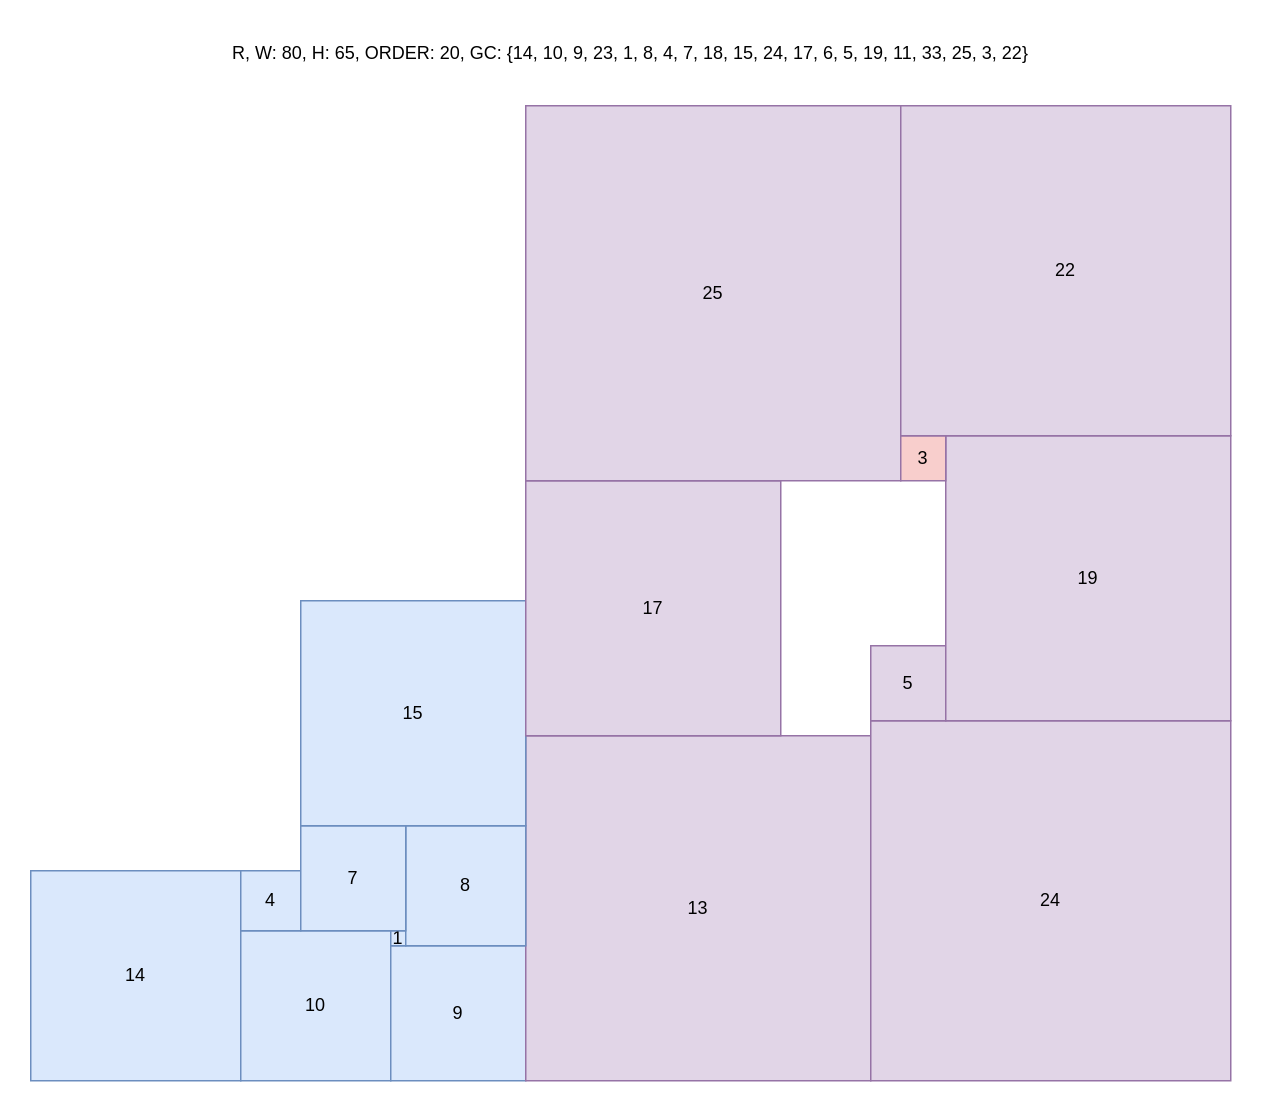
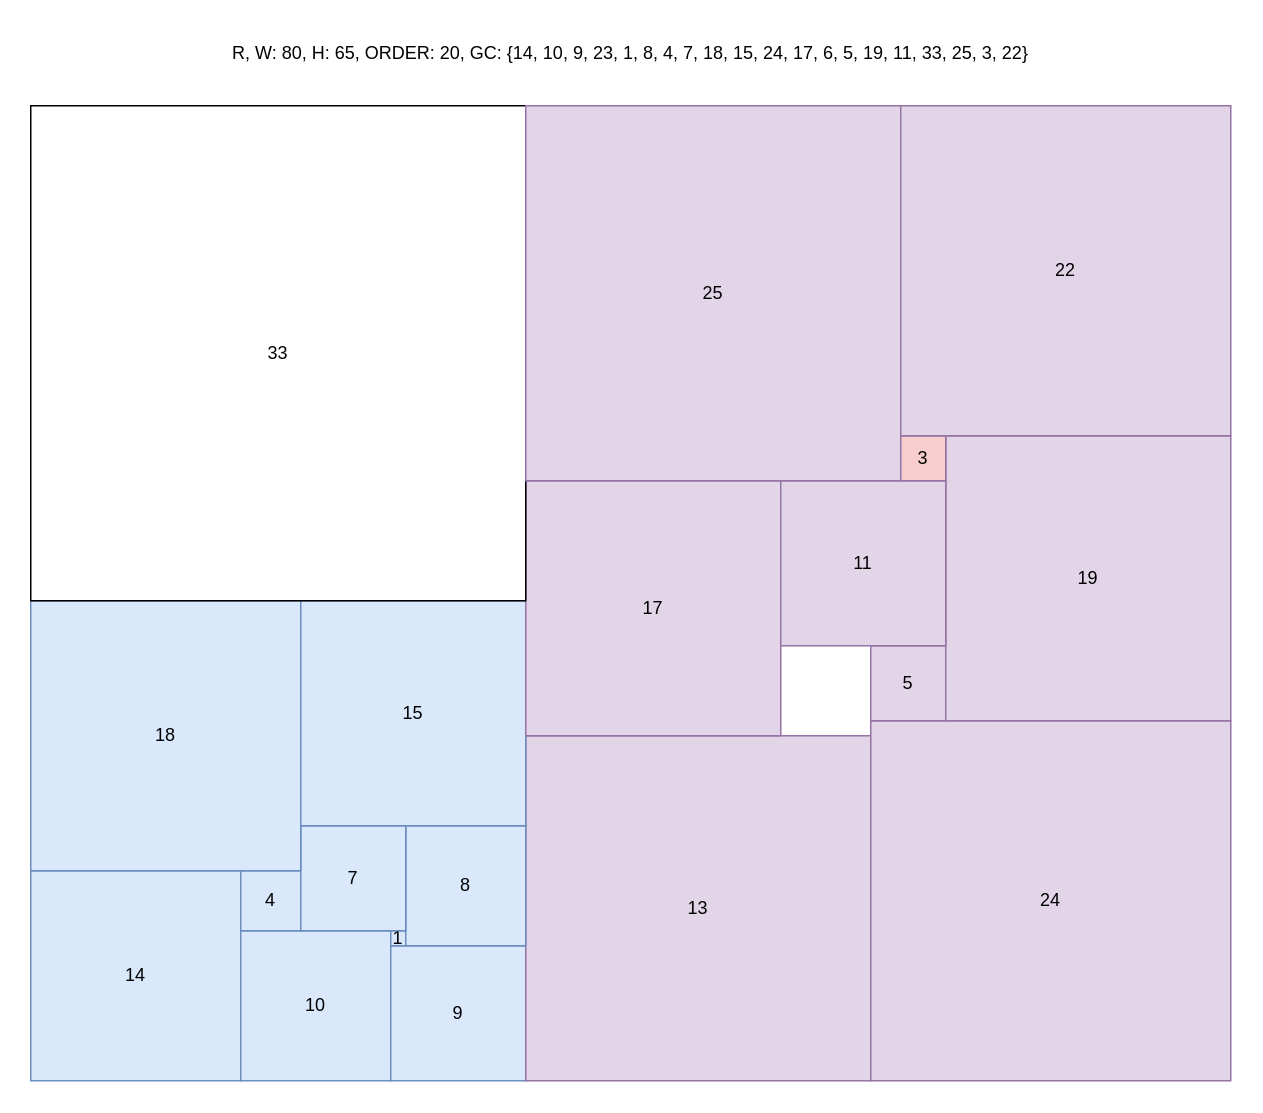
  <mxCell id="0" />
  <mxCell id="1" parent="0" />
  <mxCell id="2" value="R, W: 80, H: 65, ORDER: 20, GC: {14, 10, 9, 23, 1, 8, 4, 7, 18, 15, 24, 17, 6, 5, 19, 11, 33, 25, 3, 22} " style="text;html=1;strokeColor=none;fillColor=none;align=center;verticalAlign=middle;whiteSpace=wrap;rounded=0;" parent="1" vertex="1"><mxGeometry x="20" width="800" height="30" as="geometry" y="20" /></mxCell>
  <mxCell id="3" value="" style="group;flipV=1;" vertex="1" connectable="0" parent="1"><mxGeometry x="20" y="70" width="800" height="650" as="geometry" /></mxCell>
  <mxCell id="4" value="14" style="rounded=0;whiteSpace=wrap;html=1;fillColor=#dae8fc;strokeColor=#6c8ebf;" parent="3" vertex="1"><mxGeometry y="510" width="140" height="140" as="geometry" /></mxCell>
  <mxCell id="5" value="10" style="rounded=0;whiteSpace=wrap;html=1;fillColor=#dae8fc;strokeColor=#6c8ebf;" parent="3" vertex="1"><mxGeometry x="140" y="550" width="100" height="100" as="geometry" /></mxCell>
  <mxCell id="6" value="9" style="rounded=0;whiteSpace=wrap;html=1;fillColor=#dae8fc;strokeColor=#6c8ebf;" parent="3" vertex="1"><mxGeometry x="240" y="560" width="90" height="90" as="geometry" /></mxCell>
  <mxCell id="7" value="13" style="rounded=0;whiteSpace=wrap;html=1;fillColor=#e1d5e7;strokeColor=#9673a6;" parent="3" vertex="1"><mxGeometry x="330" y="420" width="230" height="230" as="geometry" /></mxCell>
  <mxCell id="8" value="1" style="rounded=0;whiteSpace=wrap;html=1;fillColor=#dae8fc;strokeColor=#6c8ebf;" parent="3" vertex="1"><mxGeometry x="240" y="550" width="10" height="10" as="geometry" /></mxCell>
  <mxCell id="9" value="8" style="rounded=0;whiteSpace=wrap;html=1;fillColor=#dae8fc;strokeColor=#6c8ebf;" parent="3" vertex="1"><mxGeometry x="250" y="480" width="80" height="80" as="geometry" /></mxCell>
  <mxCell id="10" value="4" style="rounded=0;whiteSpace=wrap;html=1;fillColor=#dae8fc;strokeColor=#6c8ebf;" parent="3" vertex="1"><mxGeometry x="140" y="510" width="40" height="40" as="geometry" /></mxCell>
  <mxCell id="11" value="7" style="rounded=0;whiteSpace=wrap;html=1;fillColor=#dae8fc;strokeColor=#6c8ebf;" parent="3" vertex="1"><mxGeometry x="180" y="480" width="70" height="70" as="geometry" /></mxCell>
+ <mxCell id="12" value="18" style="rounded=0;whiteSpace=wrap;html=1;fillColor=#dae8fc;strokeColor=#6c8ebf;" parent="3" vertex="1"><mxGeometry y="330" width="180" height="180" as="geometry" /></mxCell>
  <mxCell id="13" value="15" style="rounded=0;whiteSpace=wrap;html=1;fillColor=#dae8fc;strokeColor=#6c8ebf;" parent="3" vertex="1"><mxGeometry x="180" y="330" width="150" height="150" as="geometry" /></mxCell>
  <mxCell id="14" value="24" style="rounded=0;whiteSpace=wrap;html=1;fillColor=#e1d5e7;strokeColor=#9673a6;" parent="3" vertex="1"><mxGeometry x="560" y="410" width="240" height="240" as="geometry" /></mxCell>
  <mxCell id="15" value="17" style="rounded=0;whiteSpace=wrap;html=1;fillColor=#e1d5e7;strokeColor=#9673a6;" parent="3" vertex="1"><mxGeometry x="330" y="250" width="170" height="170" as="geometry" /></mxCell>
  <mxCell id="16" value="5" style="rounded=0;whiteSpace=wrap;html=1;fillColor=#e1d5e7;strokeColor=#9673a6;" parent="3" vertex="1"><mxGeometry x="560" y="360" width="50" height="50" as="geometry" /></mxCell>
  <mxCell id="17" value="19" style="rounded=0;whiteSpace=wrap;html=1;fillColor=#e1d5e7;strokeColor=#9673a6;" parent="3" vertex="1"><mxGeometry x="610" y="220" width="190" height="190" as="geometry" /></mxCell>
+ <mxCell id="18" value="11" style="rounded=0;whiteSpace=wrap;html=1;fillColor=#e1d5e7;strokeColor=#9673a6;" parent="3" vertex="1"><mxGeometry x="500" y="250" width="110" height="110" as="geometry" /></mxCell>
+ <mxCell id="19" value="33" style="rounded=0;whiteSpace=wrap;html=1;" parent="3" vertex="1"><mxGeometry width="330" height="330" as="geometry" /></mxCell>
  <mxCell id="20" value="25" style="rounded=0;whiteSpace=wrap;html=1;fillColor=#e1d5e7;strokeColor=#9673a6;" parent="3" vertex="1"><mxGeometry x="330" width="250" height="250" as="geometry" /></mxCell>
  <mxCell id="21" value="3" style="rounded=0;whiteSpace=wrap;html=1;fillColor=#f8cecc;strokeColor=#9673a6;" parent="3" vertex="1"><mxGeometry x="580" y="220" width="30" height="30" as="geometry" /></mxCell>
  <mxCell id="22" value="22" style="rounded=0;whiteSpace=wrap;html=1;fillColor=#e1d5e7;strokeColor=#9673a6;" parent="3" vertex="1"><mxGeometry x="580" width="220" height="220" as="geometry" /></mxCell>
